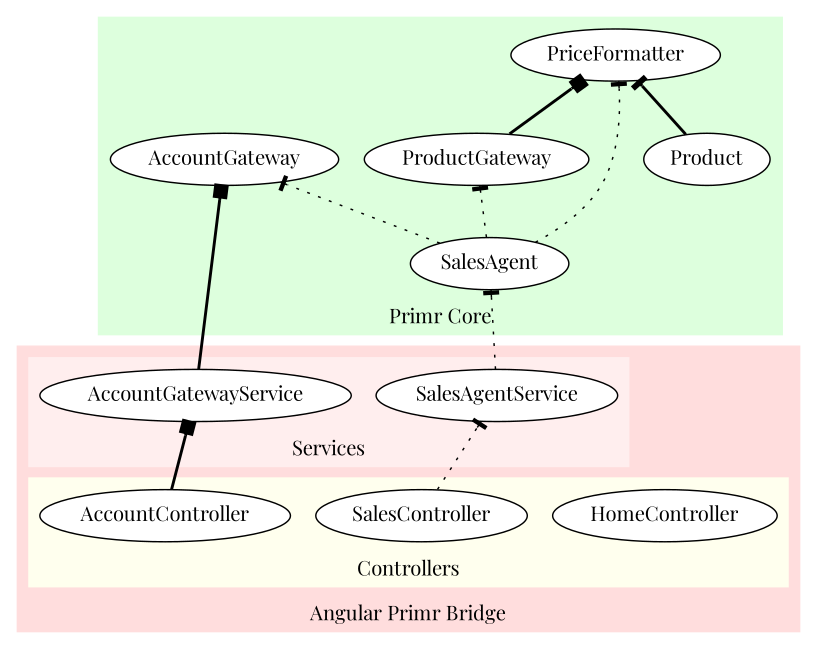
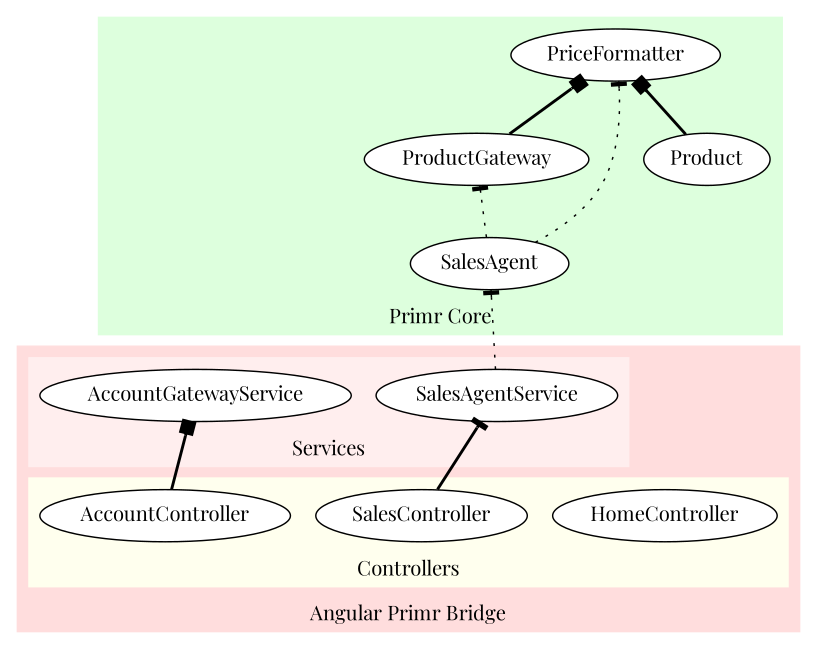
  digraph {
    fontname="Playfair Display"
    rankdir=BT
    node [fillcolor=white fontname="Playfair Display" style=filled]
    edge [arrowhead=tee fontname="Playfair Display" style=bold]
    ProductGateway
    Product
    SalesAgent
-   AccountGateway
    PriceFormatter
    AccountGatewayService
    SalesAgentService
    HomeController
    AccountController
    SalesController
    subgraph cluster_1 {
      color="#ddffdd"
      label="Primr Core"
      style=filled
      ProductGateway
      Product
      SalesAgent
-     AccountGateway
      PriceFormatter
    }
    subgraph cluster_2 {
      color="#ffdddd"
      label="Angular Primr Bridge"
      style=filled
      subgraph cluster_3 {
        color="#ffeeee"
        label=Services
        style=filled
        AccountGatewayService
        SalesAgentService
      }
      subgraph cluster_4 {
        color="#ffffee"
        label=Controllers
        style=filled
        HomeController
        AccountController
        SalesController
      }
    }
    ProductGateway -> PriceFormatter [arrowhead=box]
-   Product -> PriceFormatter
+   Product -> PriceFormatter [arrowhead=box]
    SalesAgent -> ProductGateway [style=dotted]
-   SalesAgent -> AccountGateway [style=dotted]
    SalesAgent -> PriceFormatter [style=dotted]
-   AccountGatewayService -> AccountGateway [arrowhead=box]
    SalesAgentService -> SalesAgent [style=dotted]
    AccountController -> AccountGatewayService [arrowhead=box]
-   SalesController -> SalesAgentService [style=dotted]
+   SalesController -> SalesAgentService
  }
